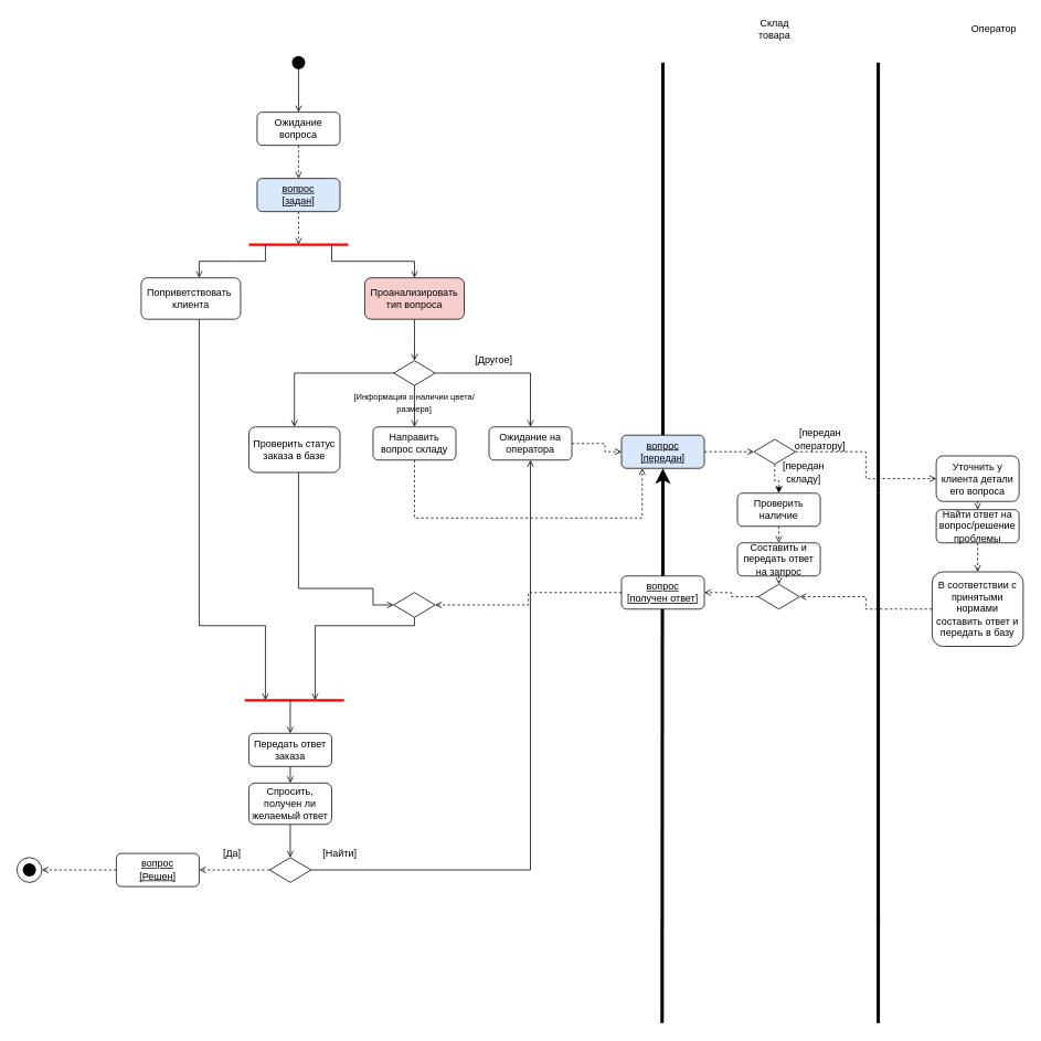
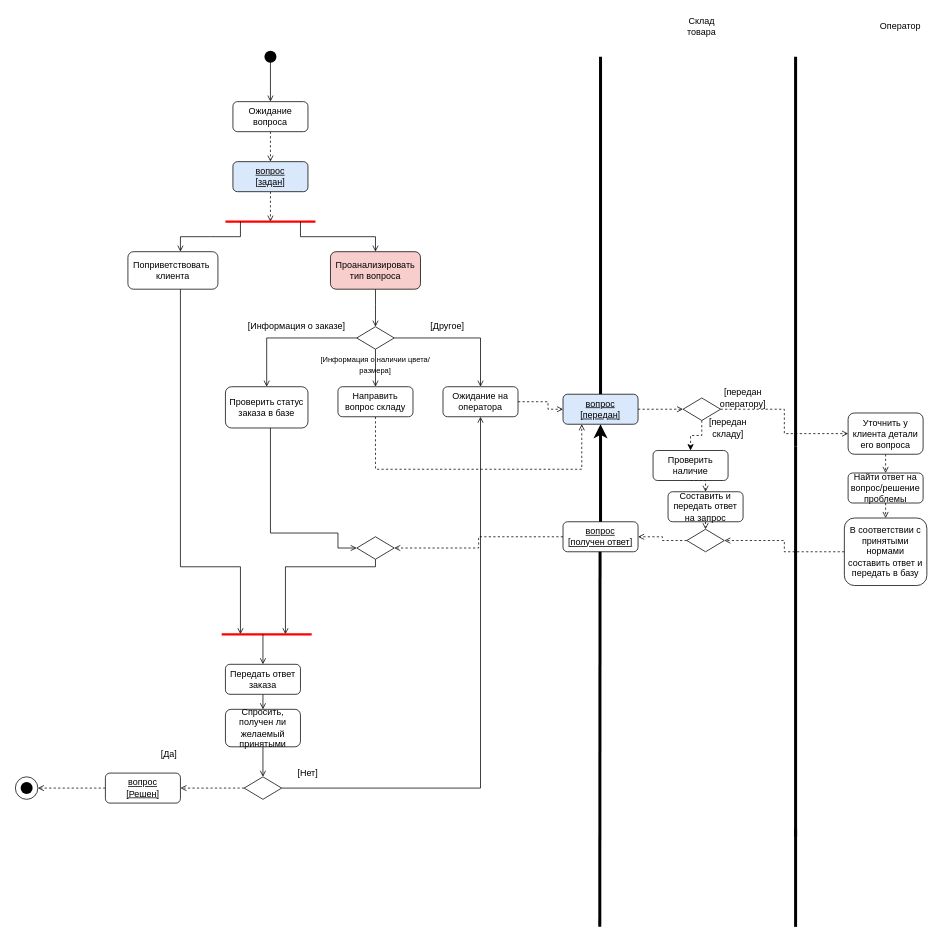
  <mxCell id="0" />
  <mxCell id="1" parent="0" />
  <mxCell id="2" style="edgeStyle=orthogonalEdgeStyle;rounded=0;orthogonalLoop=1;jettySize=auto;html=1;entryX=0.5;entryY=0;entryDx=0;entryDy=0;endArrow=open;endFill=0;strokeColor=#000000;" edge="1" parent="1" source="3" target="5"><mxGeometry relative="1" as="geometry" /></mxCell>
  <mxCell id="3" value="" style="shape=waypoint;sketch=0;fillStyle=solid;size=6;pointerEvents=1;points=[];fillColor=none;resizable=0;rotatable=0;perimeter=centerPerimeter;snapToPoint=1;strokeWidth=6;" vertex="1" parent="1"><mxGeometry x="350" y="65" width="20" height="20" as="geometry" /></mxCell>
  <mxCell id="4" value="" style="edgeStyle=orthogonalEdgeStyle;rounded=0;orthogonalLoop=1;jettySize=auto;html=1;endArrow=open;endFill=0;dashed=1;" edge="1" parent="1" source="5" target="7"><mxGeometry relative="1" as="geometry"><Array as="points"><mxPoint x="360" y="185" /><mxPoint x="360" y="185" /></Array></mxGeometry></mxCell>
  <mxCell id="5" value="Ожидание вопроса" style="rounded=1;whiteSpace=wrap;html=1;" vertex="1" parent="1"><mxGeometry x="310" y="135" width="100" height="40" as="geometry" /></mxCell>
  <mxCell id="6" style="edgeStyle=orthogonalEdgeStyle;rounded=0;orthogonalLoop=1;jettySize=auto;html=1;endArrow=open;endFill=0;dashed=1;" edge="1" parent="1" source="7"><mxGeometry relative="1" as="geometry"><mxPoint x="360" y="295" as="targetPoint" /></mxGeometry></mxCell>
  <mxCell id="7" value="&lt;u&gt;вопрос&lt;br&gt;[задан]&lt;br&gt;&lt;/u&gt;" style="rounded=1;whiteSpace=wrap;html=1;fillColor=#dae8fc;" vertex="1" parent="1"><mxGeometry x="310" y="215" width="100" height="40" as="geometry" /></mxCell>
  <mxCell id="8" style="edgeStyle=orthogonalEdgeStyle;rounded=0;orthogonalLoop=1;jettySize=auto;html=1;endArrow=open;endFill=0;" edge="1" parent="1" source="9"><mxGeometry relative="1" as="geometry"><mxPoint x="320" y="845" as="targetPoint" /><Array as="points"><mxPoint x="240" y="755" /><mxPoint x="320" y="755" /></Array></mxGeometry></mxCell>
  <mxCell id="9" value="Поприветствовать&amp;nbsp; клиента" style="rounded=1;whiteSpace=wrap;html=1;" vertex="1" parent="1"><mxGeometry x="170" y="335" width="120" height="50" as="geometry" /></mxCell>
  <mxCell id="10" value="" style="edgeStyle=orthogonalEdgeStyle;rounded=0;orthogonalLoop=1;jettySize=auto;html=1;endArrow=open;endFill=0;" edge="1" parent="1" source="11" target="18"><mxGeometry relative="1" as="geometry"><Array as="points"><mxPoint x="500" y="405" /><mxPoint x="500" y="405" /></Array></mxGeometry></mxCell>
  <mxCell id="11" value="Проанализировать тип вопроса" style="rounded=1;whiteSpace=wrap;html=1;fillColor=#f8cecc;" vertex="1" parent="1"><mxGeometry x="440" y="335" width="120" height="50" as="geometry" /></mxCell>
  <mxCell id="12" value="" style="endArrow=none;html=1;rounded=0;strokeColor=#FF0000;strokeWidth=3;" edge="1" parent="1"><mxGeometry width="50" height="50" relative="1" as="geometry"><mxPoint x="420" y="295" as="sourcePoint" /><mxPoint x="300" y="295" as="targetPoint" /></mxGeometry></mxCell>
  <mxCell id="13" value="" style="endArrow=open;html=1;rounded=0;endFill=0;" edge="1" parent="1"><mxGeometry width="50" height="50" relative="1" as="geometry"><mxPoint x="320" y="295" as="sourcePoint" /><mxPoint x="240" y="335" as="targetPoint" /><Array as="points"><mxPoint x="320" y="315" /><mxPoint x="280" y="315" /><mxPoint x="240" y="315" /></Array></mxGeometry></mxCell>
  <mxCell id="14" value="" style="endArrow=open;html=1;rounded=0;entryX=0.5;entryY=0;entryDx=0;entryDy=0;endFill=0;" edge="1" parent="1" target="11"><mxGeometry width="50" height="50" relative="1" as="geometry"><mxPoint x="400" y="295" as="sourcePoint" /><mxPoint x="320" y="335" as="targetPoint" /><Array as="points"><mxPoint x="400" y="315" /><mxPoint x="500" y="315" /></Array></mxGeometry></mxCell>
  <mxCell id="15" style="edgeStyle=orthogonalEdgeStyle;rounded=0;orthogonalLoop=1;jettySize=auto;html=1;entryX=0.5;entryY=0;entryDx=0;entryDy=0;endArrow=open;endFill=0;" edge="1" parent="1" source="18" target="23"><mxGeometry relative="1" as="geometry" /></mxCell>
  <mxCell id="16" style="edgeStyle=orthogonalEdgeStyle;rounded=0;orthogonalLoop=1;jettySize=auto;html=1;entryX=0.5;entryY=0;entryDx=0;entryDy=0;endArrow=open;endFill=0;" edge="1" parent="1" source="18" target="25"><mxGeometry relative="1" as="geometry" /></mxCell>
  <mxCell id="17" style="edgeStyle=orthogonalEdgeStyle;rounded=0;orthogonalLoop=1;jettySize=auto;html=1;entryX=0.5;entryY=0;entryDx=0;entryDy=0;endArrow=open;endFill=0;" edge="1" parent="1" source="18" target="27"><mxGeometry relative="1" as="geometry" /></mxCell>
  <mxCell id="18" value="" style="rhombus;whiteSpace=wrap;html=1;" vertex="1" parent="1"><mxGeometry x="475" y="435" width="50" height="30" as="geometry" /></mxCell>
+ <mxCell id="19" value="[Информация о заказе]" style="text;html=1;strokeColor=none;fillColor=none;align=center;verticalAlign=middle;whiteSpace=wrap;rounded=0;" vertex="1" parent="1"><mxGeometry x="320" y="425" width="150" height="20" as="geometry" /></mxCell>
  <mxCell id="20" value="&lt;font style=&quot;font-size: 10px;&quot;&gt;[Информация о наличии цвета/размера]&lt;/font&gt;" style="text;html=1;strokeColor=none;fillColor=none;align=center;verticalAlign=middle;whiteSpace=wrap;rounded=0;" vertex="1" parent="1"><mxGeometry x="425" y="475" width="150" height="20" as="geometry" /></mxCell>
  <mxCell id="21" value="[Другое]" style="text;html=1;strokeColor=none;fillColor=none;align=center;verticalAlign=middle;whiteSpace=wrap;rounded=0;" vertex="1" parent="1"><mxGeometry x="521" y="425" width="150" height="20" as="geometry" /></mxCell>
  <mxCell id="22" style="edgeStyle=orthogonalEdgeStyle;rounded=0;orthogonalLoop=1;jettySize=auto;html=1;entryX=0;entryY=0.5;entryDx=0;entryDy=0;endArrow=open;endFill=0;" edge="1" parent="1" source="23" target="29"><mxGeometry relative="1" as="geometry"><Array as="points"><mxPoint x="360" y="710" /><mxPoint x="450" y="710" /><mxPoint x="450" y="730" /></Array></mxGeometry></mxCell>
  <mxCell id="23" value="Проверить статус заказа в базе" style="rounded=1;whiteSpace=wrap;html=1;" vertex="1" parent="1"><mxGeometry x="300" y="515" width="110" height="55" as="geometry" /></mxCell>
  <mxCell id="24" style="edgeStyle=orthogonalEdgeStyle;rounded=0;orthogonalLoop=1;jettySize=auto;html=1;entryX=0.25;entryY=1;entryDx=0;entryDy=0;endArrow=open;endFill=0;dashed=1;" edge="1" parent="1" source="25" target="39"><mxGeometry relative="1" as="geometry"><Array as="points"><mxPoint x="500" y="625" /><mxPoint x="775" y="625" /></Array></mxGeometry></mxCell>
  <mxCell id="25" value="Направить вопрос складу" style="rounded=1;whiteSpace=wrap;html=1;" vertex="1" parent="1"><mxGeometry x="450" y="515" width="100" height="40" as="geometry" /></mxCell>
  <mxCell id="26" style="edgeStyle=orthogonalEdgeStyle;rounded=0;orthogonalLoop=1;jettySize=auto;html=1;entryX=0;entryY=0.5;entryDx=0;entryDy=0;dashed=1;endArrow=open;endFill=0;" edge="1" parent="1" source="27" target="39"><mxGeometry relative="1" as="geometry"><Array as="points"><mxPoint x="730" y="535" /><mxPoint x="730" y="545" /></Array></mxGeometry></mxCell>
  <mxCell id="27" value="Ожидание на оператора" style="rounded=1;whiteSpace=wrap;html=1;" vertex="1" parent="1"><mxGeometry x="590" y="515" width="100" height="40" as="geometry" /></mxCell>
  <mxCell id="28" style="edgeStyle=orthogonalEdgeStyle;rounded=0;orthogonalLoop=1;jettySize=auto;html=1;endArrow=open;endFill=0;" edge="1" parent="1" source="29"><mxGeometry relative="1" as="geometry"><mxPoint x="380" y="845" as="targetPoint" /><Array as="points"><mxPoint x="500" y="755" /><mxPoint x="380" y="755" /></Array></mxGeometry></mxCell>
  <mxCell id="29" value="" style="rhombus;whiteSpace=wrap;html=1;" vertex="1" parent="1"><mxGeometry x="475" y="715" width="50" height="30" as="geometry" /></mxCell>
  <mxCell id="30" value="" style="endArrow=none;html=1;rounded=0;strokeColor=#FF0000;strokeWidth=3;" edge="1" parent="1"><mxGeometry width="50" height="50" relative="1" as="geometry"><mxPoint x="415" y="845" as="sourcePoint" /><mxPoint x="295" y="845" as="targetPoint" /></mxGeometry></mxCell>
  <mxCell id="31" value="" style="endArrow=none;html=1;rounded=0;strokeWidth=4;startArrow=none;" edge="1" parent="1" source="39"><mxGeometry width="50" height="50" relative="1" as="geometry"><mxPoint x="810" y="595" as="sourcePoint" /><mxPoint x="800" y="75" as="targetPoint" /></mxGeometry></mxCell>
  <mxCell id="32" value="" style="endArrow=none;html=1;rounded=0;strokeWidth=4;" edge="1" parent="1"><mxGeometry width="50" height="50" relative="1" as="geometry"><mxPoint x="799" y="1235" as="sourcePoint" /><mxPoint x="799.38" y="705" as="targetPoint" /></mxGeometry></mxCell>
  <mxCell id="33" value="Склад товара" style="text;html=1;strokeColor=none;fillColor=none;align=center;verticalAlign=middle;whiteSpace=wrap;rounded=0;" vertex="1" parent="1"><mxGeometry x="905" y="20" width="60" height="30" as="geometry" /></mxCell>
  <mxCell id="34" value="Оператор" style="text;html=1;strokeColor=none;fillColor=none;align=center;verticalAlign=middle;whiteSpace=wrap;rounded=0;" vertex="1" parent="1"><mxGeometry x="1170" y="20" width="60" height="30" as="geometry" /></mxCell>
  <mxCell id="35" value="" style="endArrow=none;html=1;rounded=0;strokeWidth=4;" edge="1" parent="1"><mxGeometry width="50" height="50" relative="1" as="geometry"><mxPoint x="1060" y="595" as="sourcePoint" /><mxPoint x="1060" y="75" as="targetPoint" /></mxGeometry></mxCell>
  <mxCell id="36" style="edgeStyle=orthogonalEdgeStyle;rounded=0;orthogonalLoop=1;jettySize=auto;html=1;exitX=0.5;exitY=1;exitDx=0;exitDy=0;entryX=0.5;entryY=0;entryDx=0;entryDy=0;endArrow=open;endFill=0;dashed=1;" edge="1" parent="1" source="37" target="41"><mxGeometry relative="1" as="geometry" /></mxCell>
- <mxCell id="37" value="Проверить наличие" style="rounded=1;whiteSpace=wrap;html=1;" vertex="1" parent="1"><mxGeometry x="890" y="595" width="100" height="40" as="geometry" /></mxCell>
+ <mxCell id="37" value="Проверить наличие" style="rounded=1;whiteSpace=wrap;html=1;" vertex="1" parent="1"><mxGeometry x="870" y="600" width="100" height="40" as="geometry" /></mxCell>
  <mxCell id="38" style="edgeStyle=orthogonalEdgeStyle;rounded=0;orthogonalLoop=1;jettySize=auto;html=1;entryX=0;entryY=0.5;entryDx=0;entryDy=0;dashed=1;endArrow=open;endFill=0;" edge="1" parent="1" source="39" target="47"><mxGeometry relative="1" as="geometry" /></mxCell>
  <mxCell id="39" value="&lt;u&gt;вопрос&lt;br&gt;[передан]&lt;br&gt;&lt;/u&gt;" style="rounded=1;whiteSpace=wrap;html=1;fillColor=#dae8fc;" vertex="1" parent="1"><mxGeometry x="750" y="525" width="100" height="40" as="geometry" /></mxCell>
  <mxCell id="40" style="edgeStyle=orthogonalEdgeStyle;rounded=0;orthogonalLoop=1;jettySize=auto;html=1;exitX=0.5;exitY=1;exitDx=0;exitDy=0;entryX=0.5;entryY=0;entryDx=0;entryDy=0;dashed=1;endArrow=open;endFill=0;" edge="1" parent="1" source="41" target="50"><mxGeometry relative="1" as="geometry" /></mxCell>
  <mxCell id="41" value="Составить и передать ответ на запрос" style="rounded=1;whiteSpace=wrap;html=1;" vertex="1" parent="1"><mxGeometry x="890" y="655" width="100" height="40" as="geometry" /></mxCell>
  <mxCell id="42" style="edgeStyle=orthogonalEdgeStyle;rounded=0;orthogonalLoop=1;jettySize=auto;html=1;entryX=1;entryY=0.5;entryDx=0;entryDy=0;dashed=1;endArrow=open;endFill=0;" edge="1" parent="1" source="43" target="29"><mxGeometry relative="1" as="geometry" /></mxCell>
  <mxCell id="43" value="&lt;u&gt;вопрос&lt;br&gt;[получен ответ]&lt;br&gt;&lt;/u&gt;" style="rounded=1;whiteSpace=wrap;html=1;" vertex="1" parent="1"><mxGeometry x="750" y="695" width="100" height="40" as="geometry" /></mxCell>
  <mxCell id="44" value="" style="endArrow=classic;html=1;rounded=0;strokeWidth=4;entryX=0.5;entryY=1;entryDx=0;entryDy=0;exitX=0.5;exitY=0;exitDx=0;exitDy=0;" edge="1" parent="1" source="43" target="39"><mxGeometry width="50" height="50" relative="1" as="geometry"><mxPoint x="800" y="643" as="sourcePoint" /><mxPoint x="848.75" y="715" as="targetPoint" /></mxGeometry></mxCell>
  <mxCell id="45" style="edgeStyle=orthogonalEdgeStyle;rounded=0;orthogonalLoop=1;jettySize=auto;html=1;entryX=0.5;entryY=0;entryDx=0;entryDy=0;dashed=1;" edge="1" parent="1" source="47" target="37"><mxGeometry relative="1" as="geometry" /></mxCell>
  <mxCell id="46" style="edgeStyle=orthogonalEdgeStyle;rounded=0;orthogonalLoop=1;jettySize=auto;html=1;dashed=1;endArrow=open;endFill=0;entryX=0;entryY=0.5;entryDx=0;entryDy=0;" edge="1" parent="1" source="47" target="65"><mxGeometry relative="1" as="geometry"><mxPoint x="1100" y="545" as="targetPoint" /></mxGeometry></mxCell>
  <mxCell id="47" value="" style="rhombus;whiteSpace=wrap;html=1;" vertex="1" parent="1"><mxGeometry x="910" y="530" width="50" height="30" as="geometry" /></mxCell>
  <mxCell id="48" value="[передан складу]" style="text;html=1;strokeColor=none;fillColor=none;align=center;verticalAlign=middle;whiteSpace=wrap;rounded=0;" vertex="1" parent="1"><mxGeometry x="940" y="555" width="60" height="30" as="geometry" /></mxCell>
  <mxCell id="49" style="edgeStyle=orthogonalEdgeStyle;rounded=0;orthogonalLoop=1;jettySize=auto;html=1;entryX=1;entryY=0.5;entryDx=0;entryDy=0;endArrow=open;endFill=0;dashed=1;" edge="1" parent="1" source="50" target="43"><mxGeometry relative="1" as="geometry" /></mxCell>
  <mxCell id="50" value="" style="rhombus;whiteSpace=wrap;html=1;" vertex="1" parent="1"><mxGeometry x="915" y="705" width="50" height="30" as="geometry" /></mxCell>
  <mxCell id="51" style="edgeStyle=orthogonalEdgeStyle;rounded=0;orthogonalLoop=1;jettySize=auto;html=1;exitX=0.5;exitY=1;exitDx=0;exitDy=0;entryX=0.5;entryY=0;entryDx=0;entryDy=0;endArrow=open;endFill=0;" edge="1" parent="1" source="52" target="54"><mxGeometry relative="1" as="geometry" /></mxCell>
  <mxCell id="52" value="Передать ответ заказа" style="rounded=1;whiteSpace=wrap;html=1;" vertex="1" parent="1"><mxGeometry x="300" y="885" width="100" height="40" as="geometry" /></mxCell>
  <mxCell id="53" style="edgeStyle=orthogonalEdgeStyle;rounded=0;orthogonalLoop=1;jettySize=auto;html=1;endArrow=open;endFill=0;" edge="1" parent="1" source="54" target="58"><mxGeometry relative="1" as="geometry" /></mxCell>
- <mxCell id="54" value="Спросить, получен ли желаемый ответ" style="rounded=1;whiteSpace=wrap;html=1;" vertex="1" parent="1"><mxGeometry x="300" y="945" width="100" height="50" as="geometry" /></mxCell>
+ <mxCell id="54" value="Спросить, получен ли желаемый принятыми" style="rounded=1;whiteSpace=wrap;html=1;" vertex="1" parent="1"><mxGeometry x="300" y="945" width="100" height="50" as="geometry" /></mxCell>
  <mxCell id="55" value="" style="endArrow=open;html=1;rounded=0;entryX=0.5;entryY=0;entryDx=0;entryDy=0;endFill=0;" edge="1" parent="1" target="52"><mxGeometry width="50" height="50" relative="1" as="geometry"><mxPoint x="350" y="845" as="sourcePoint" /><mxPoint x="546" y="845" as="targetPoint" /></mxGeometry></mxCell>
  <mxCell id="56" style="edgeStyle=orthogonalEdgeStyle;rounded=0;orthogonalLoop=1;jettySize=auto;html=1;entryX=0.5;entryY=1;entryDx=0;entryDy=0;endArrow=open;endFill=0;" edge="1" parent="1" source="58" target="27"><mxGeometry relative="1" as="geometry" /></mxCell>
  <mxCell id="57" style="edgeStyle=orthogonalEdgeStyle;rounded=0;orthogonalLoop=1;jettySize=auto;html=1;entryX=1;entryY=0.5;entryDx=0;entryDy=0;dashed=1;endArrow=open;endFill=0;" edge="1" parent="1" source="58" target="73"><mxGeometry relative="1" as="geometry" /></mxCell>
  <mxCell id="58" value="" style="rhombus;whiteSpace=wrap;html=1;" vertex="1" parent="1"><mxGeometry x="325" y="1035" width="50" height="30" as="geometry" /></mxCell>
  <mxCell id="59" value="" style="ellipse;whiteSpace=wrap;html=1;" vertex="1" parent="1"><mxGeometry x="20" y="1035" width="30" height="30" as="geometry" /></mxCell>
  <mxCell id="60" value="" style="shape=waypoint;sketch=0;fillStyle=solid;size=6;pointerEvents=1;points=[];fillColor=none;resizable=0;rotatable=0;perimeter=centerPerimeter;snapToPoint=1;strokeWidth=6;" vertex="1" parent="1"><mxGeometry x="25" y="1040" width="20" height="20" as="geometry" /></mxCell>
- <mxCell id="61" value="[Да]" style="text;html=1;strokeColor=none;fillColor=none;align=center;verticalAlign=middle;whiteSpace=wrap;rounded=0;" vertex="1" parent="1"><mxGeometry x="250" y="1015" width="60" height="30" as="geometry" /></mxCell>
- <mxCell id="62" value="[Найти]" style="text;html=1;strokeColor=none;fillColor=none;align=center;verticalAlign=middle;whiteSpace=wrap;rounded=0;" vertex="1" parent="1"><mxGeometry x="380" y="1015" width="60" height="30" as="geometry" /></mxCell>
+ <mxCell id="61" value="[Да]" style="text;html=1;strokeColor=none;fillColor=none;align=center;verticalAlign=middle;whiteSpace=wrap;rounded=0;" vertex="1" parent="1"><mxGeometry x="195" y="990" width="60" height="30" as="geometry" /></mxCell>
+ <mxCell id="62" value="[Нет]" style="text;html=1;strokeColor=none;fillColor=none;align=center;verticalAlign=middle;whiteSpace=wrap;rounded=0;" vertex="1" parent="1"><mxGeometry x="380" y="1015" width="60" height="30" as="geometry" /></mxCell>
  <mxCell id="63" value="[передан оператору]" style="text;html=1;strokeColor=none;fillColor=none;align=center;verticalAlign=middle;whiteSpace=wrap;rounded=0;" vertex="1" parent="1"><mxGeometry x="960" y="515" width="60" height="30" as="geometry" /></mxCell>
  <mxCell id="64" style="edgeStyle=orthogonalEdgeStyle;rounded=0;orthogonalLoop=1;jettySize=auto;html=1;exitX=0.5;exitY=1;exitDx=0;exitDy=0;entryX=0.5;entryY=0;entryDx=0;entryDy=0;endArrow=open;endFill=0;dashed=1;" edge="1" parent="1" source="65" target="67"><mxGeometry relative="1" as="geometry" /></mxCell>
  <mxCell id="65" value="Уточнить у клиента детали его вопроса" style="rounded=1;whiteSpace=wrap;html=1;" vertex="1" parent="1"><mxGeometry x="1130" y="550" width="100" height="55" as="geometry" /></mxCell>
  <mxCell id="66" style="edgeStyle=orthogonalEdgeStyle;rounded=0;orthogonalLoop=1;jettySize=auto;html=1;exitX=0.5;exitY=1;exitDx=0;exitDy=0;entryX=0.5;entryY=0;entryDx=0;entryDy=0;endArrow=open;endFill=0;dashed=1;" edge="1" parent="1" source="67" target="69"><mxGeometry relative="1" as="geometry" /></mxCell>
- <mxCell id="67" value="Найти ответ на вопрос/решение проблемы" style="rounded=1;whiteSpace=wrap;html=1;" vertex="1" parent="1"><mxGeometry x="1130" y="615" width="100" height="40" as="geometry" /></mxCell>
+ <mxCell id="67" value="Найти ответ на вопрос/решение проблемы" style="rounded=1;whiteSpace=wrap;html=1;" vertex="1" parent="1"><mxGeometry x="1130" y="630" width="100" height="40" as="geometry" /></mxCell>
  <mxCell id="68" style="edgeStyle=orthogonalEdgeStyle;rounded=0;orthogonalLoop=1;jettySize=auto;html=1;entryX=1;entryY=0.5;entryDx=0;entryDy=0;dashed=1;endArrow=open;endFill=0;" edge="1" parent="1" source="69" target="50"><mxGeometry relative="1" as="geometry" /></mxCell>
  <mxCell id="69" value="В соответствии с принятыми нормами составить ответ и передать в базу" style="rounded=1;whiteSpace=wrap;html=1;" vertex="1" parent="1"><mxGeometry x="1125" y="690" width="110" height="90" as="geometry" /></mxCell>
  <mxCell id="70" value="" style="endArrow=none;html=1;rounded=0;strokeWidth=4;" edge="1" parent="1"><mxGeometry width="50" height="50" relative="1" as="geometry"><mxPoint x="1060" y="1115" as="sourcePoint" /><mxPoint x="1060" y="595" as="targetPoint" /></mxGeometry></mxCell>
  <mxCell id="71" value="" style="endArrow=none;html=1;rounded=0;strokeWidth=4;" edge="1" parent="1"><mxGeometry width="50" height="50" relative="1" as="geometry"><mxPoint x="1060" y="1235" as="sourcePoint" /><mxPoint x="1060" y="1105" as="targetPoint" /><Array as="points" /></mxGeometry></mxCell>
  <mxCell id="72" style="edgeStyle=orthogonalEdgeStyle;rounded=0;orthogonalLoop=1;jettySize=auto;html=1;exitX=0;exitY=0.5;exitDx=0;exitDy=0;entryX=1;entryY=0.5;entryDx=0;entryDy=0;endArrow=open;endFill=0;dashed=1;" edge="1" parent="1" source="73" target="59"><mxGeometry relative="1" as="geometry" /></mxCell>
  <mxCell id="73" value="&lt;u&gt;вопрос&lt;br&gt;[Решен]&lt;br&gt;&lt;/u&gt;" style="rounded=1;whiteSpace=wrap;html=1;" vertex="1" parent="1"><mxGeometry x="140" y="1030" width="100" height="40" as="geometry" /></mxCell>
